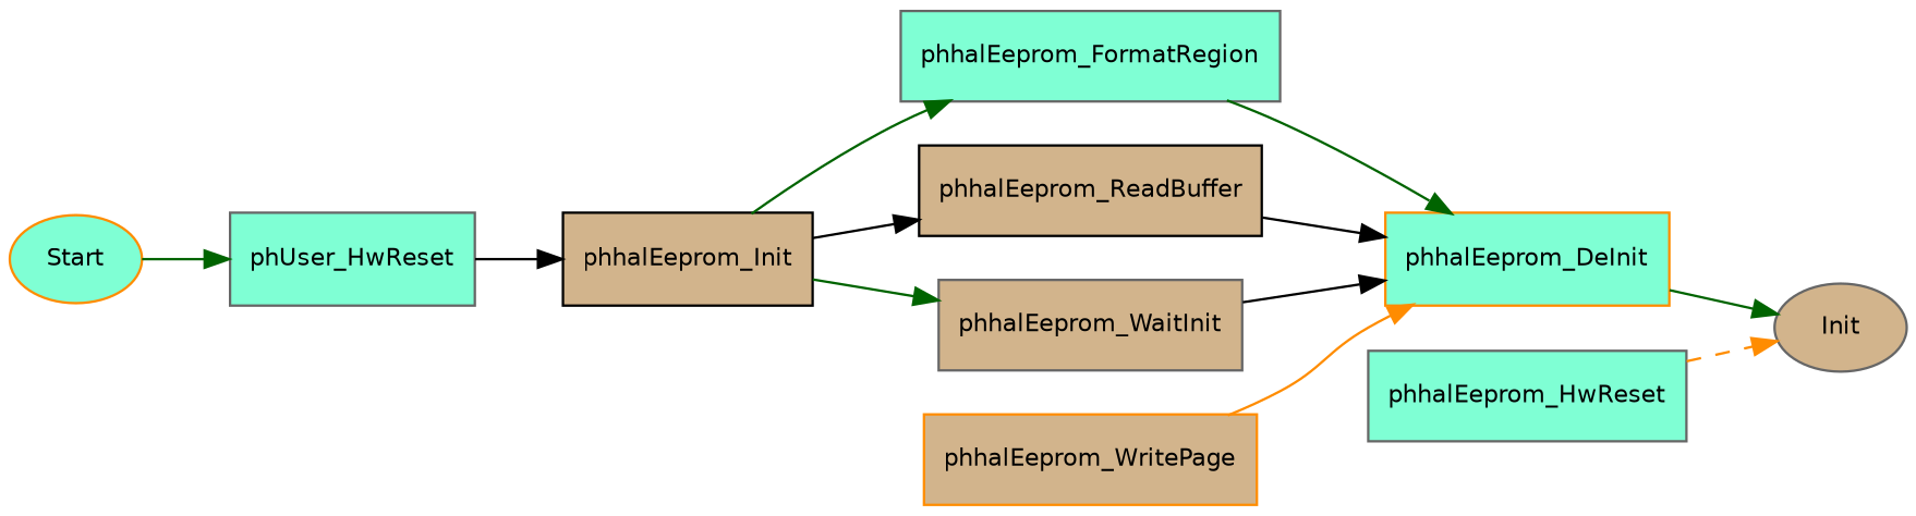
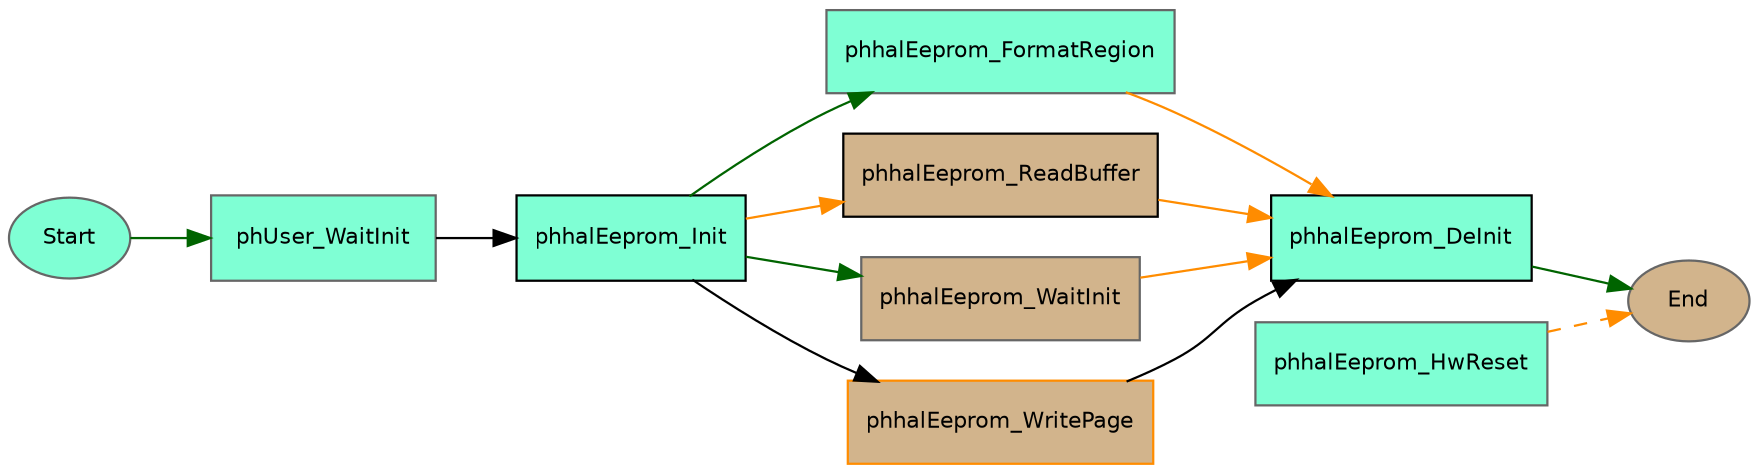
  digraph {
    rankdir=LR
    node [color=gray40 fillcolor=tan fontname=Helvetica fontsize=10 shape=record style=filled]
    edge [color=black]
-   End [shape=oval label=Init]
-   Start [color=darkorange fillcolor=aquamarine shape=oval]
-   phUser_WaitInit [fillcolor=aquamarine label=phUser_HwReset]
-   phhalEeprom_Init [color=black]
+   End [shape=oval]
+   Start [fillcolor=aquamarine shape=oval]
+   phUser_WaitInit [fillcolor=aquamarine]
+   phhalEeprom_Init [color=black fillcolor=aquamarine]
    phhalEeprom_FormatRegion [fillcolor=aquamarine]
    phhalEeprom_ReadBuffer [color=black]
    n7 [label=phhalEeprom_WaitInit]
    phhalEeprom_WritePage [color=darkorange]
-   phhalEeprom_DeInit [color=darkorange fillcolor=aquamarine]
+   phhalEeprom_DeInit [color=black fillcolor=aquamarine]
    phhalEeprom_HwReset [fillcolor=aquamarine]
    Start -> phUser_WaitInit [color=darkgreen]
    phUser_WaitInit -> phhalEeprom_Init
    phhalEeprom_Init -> phhalEeprom_FormatRegion [color=darkgreen]
-   phhalEeprom_Init -> phhalEeprom_ReadBuffer
+   phhalEeprom_Init -> phhalEeprom_ReadBuffer [color=darkorange]
    phhalEeprom_Init -> n7 [color=darkgreen]
-   phhalEeprom_FormatRegion -> phhalEeprom_DeInit [color=darkgreen]
-   phhalEeprom_ReadBuffer -> phhalEeprom_DeInit
-   n7 -> phhalEeprom_DeInit
-   phhalEeprom_WritePage -> phhalEeprom_DeInit [color=darkorange]
+   phhalEeprom_Init -> phhalEeprom_WritePage
+   phhalEeprom_FormatRegion -> phhalEeprom_DeInit [color=darkorange]
+   phhalEeprom_ReadBuffer -> phhalEeprom_DeInit [color=darkorange]
+   n7 -> phhalEeprom_DeInit [color=darkorange]
+   phhalEeprom_WritePage -> phhalEeprom_DeInit
    phhalEeprom_DeInit -> End [color=darkgreen]
    phhalEeprom_HwReset -> End [color=darkorange style=dashed]
  }
